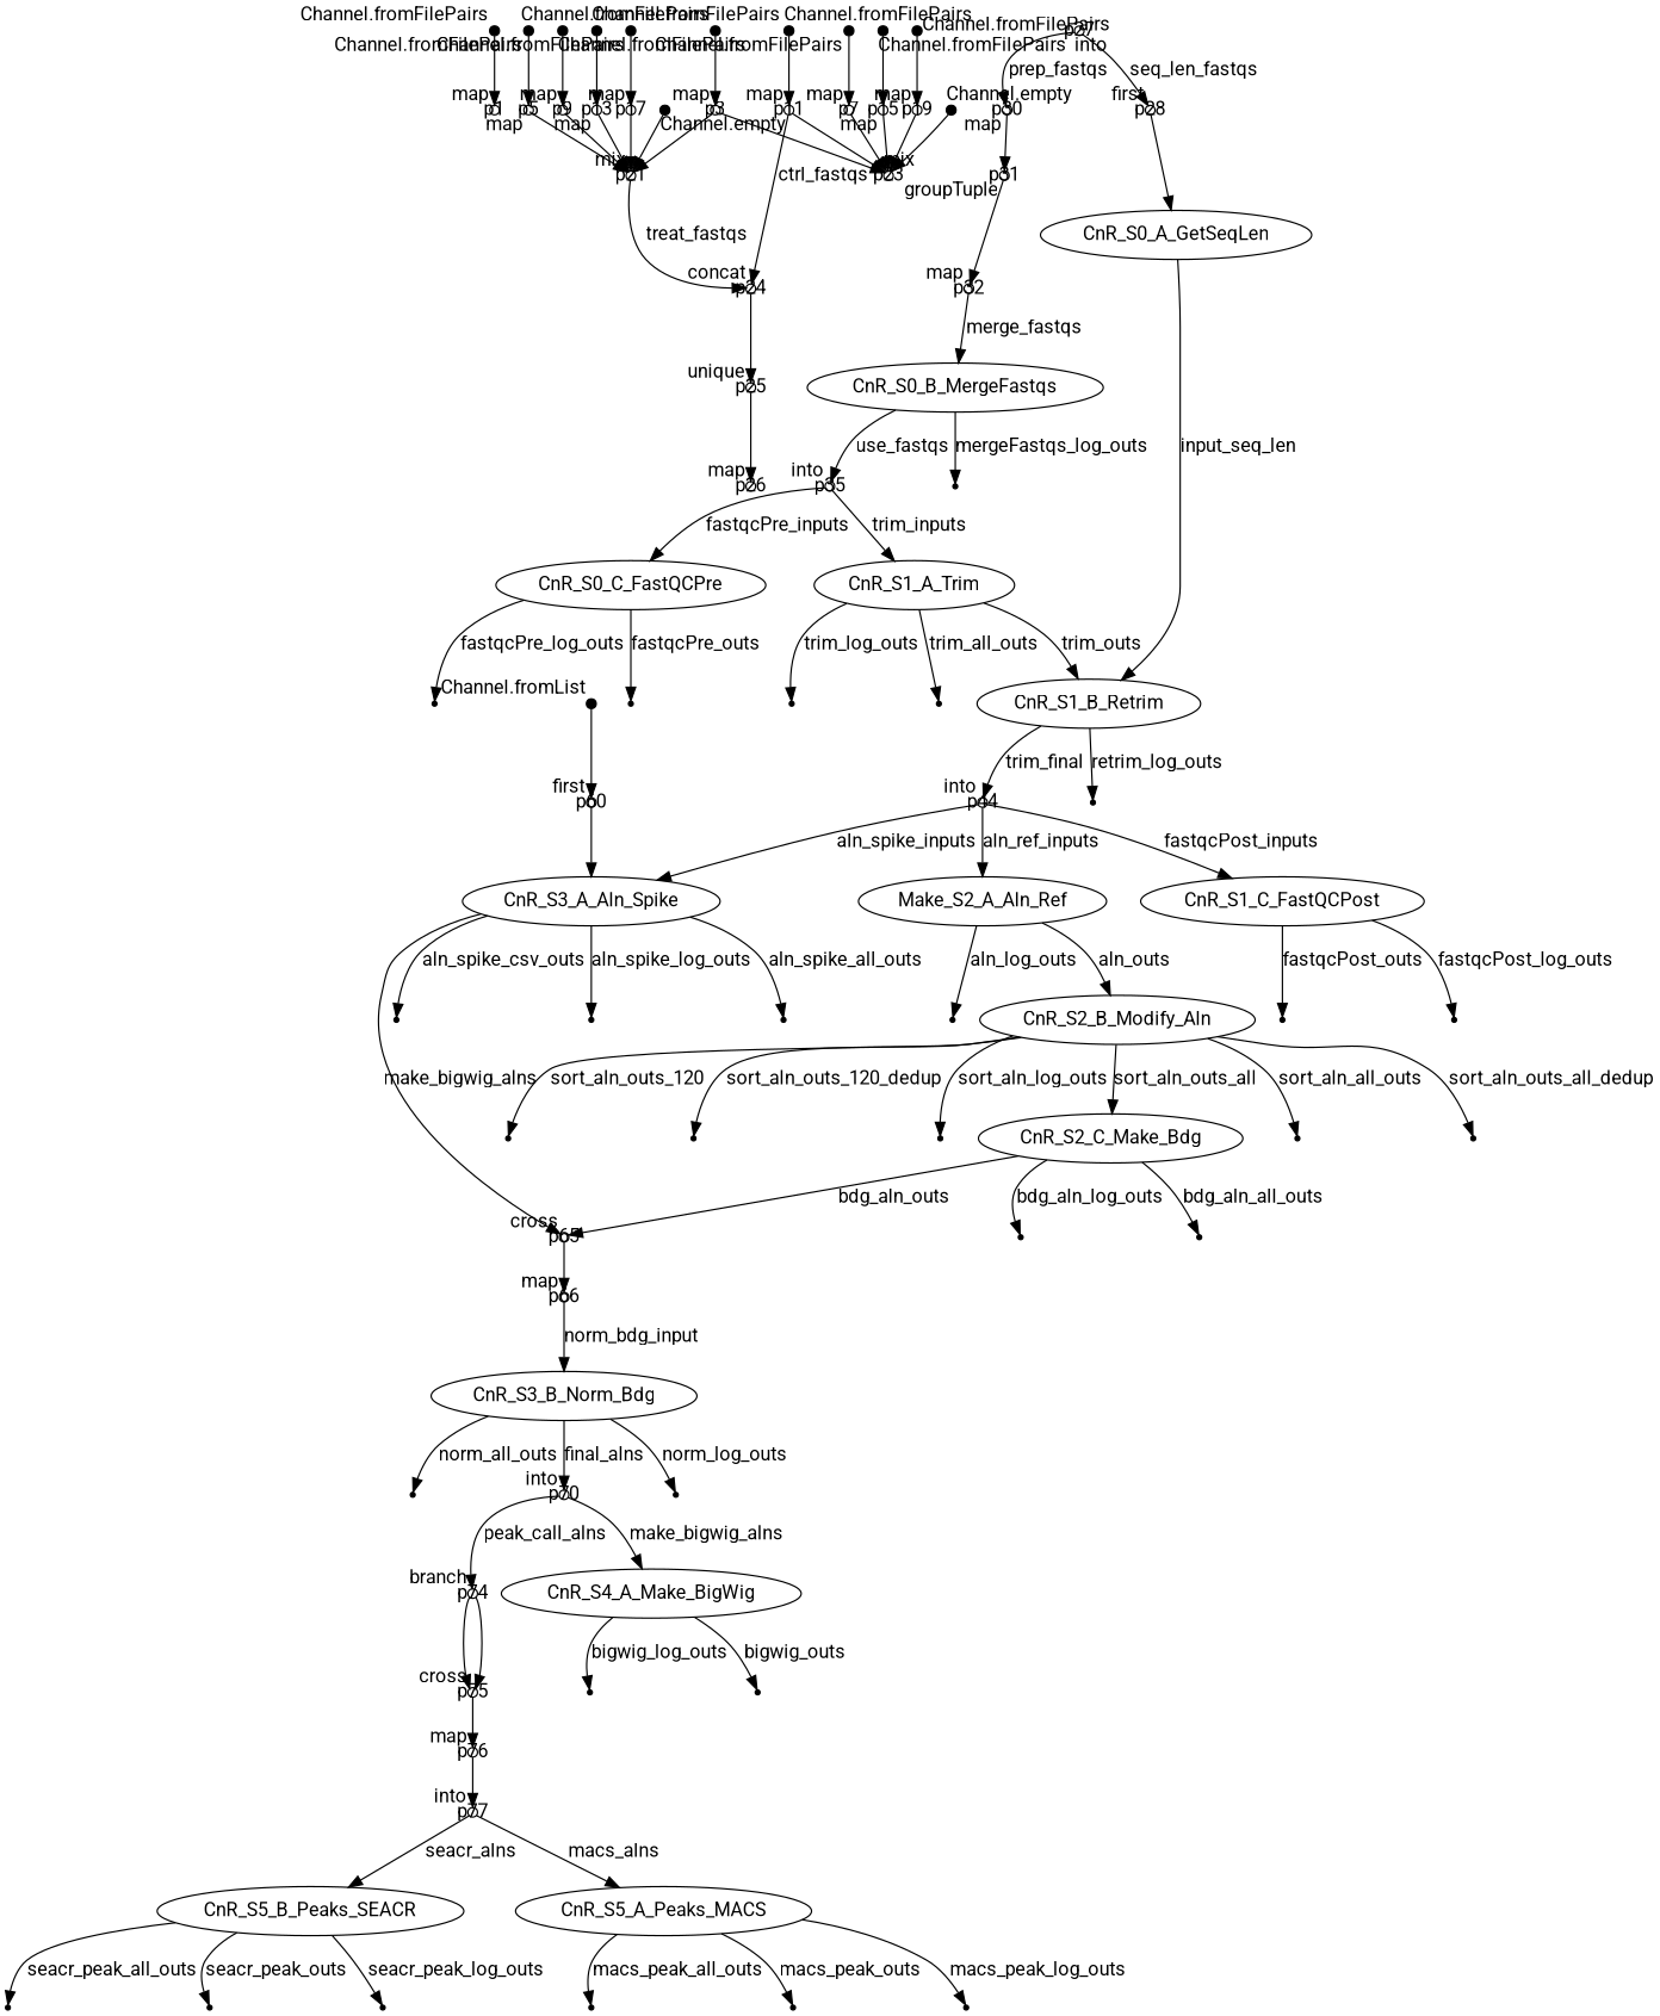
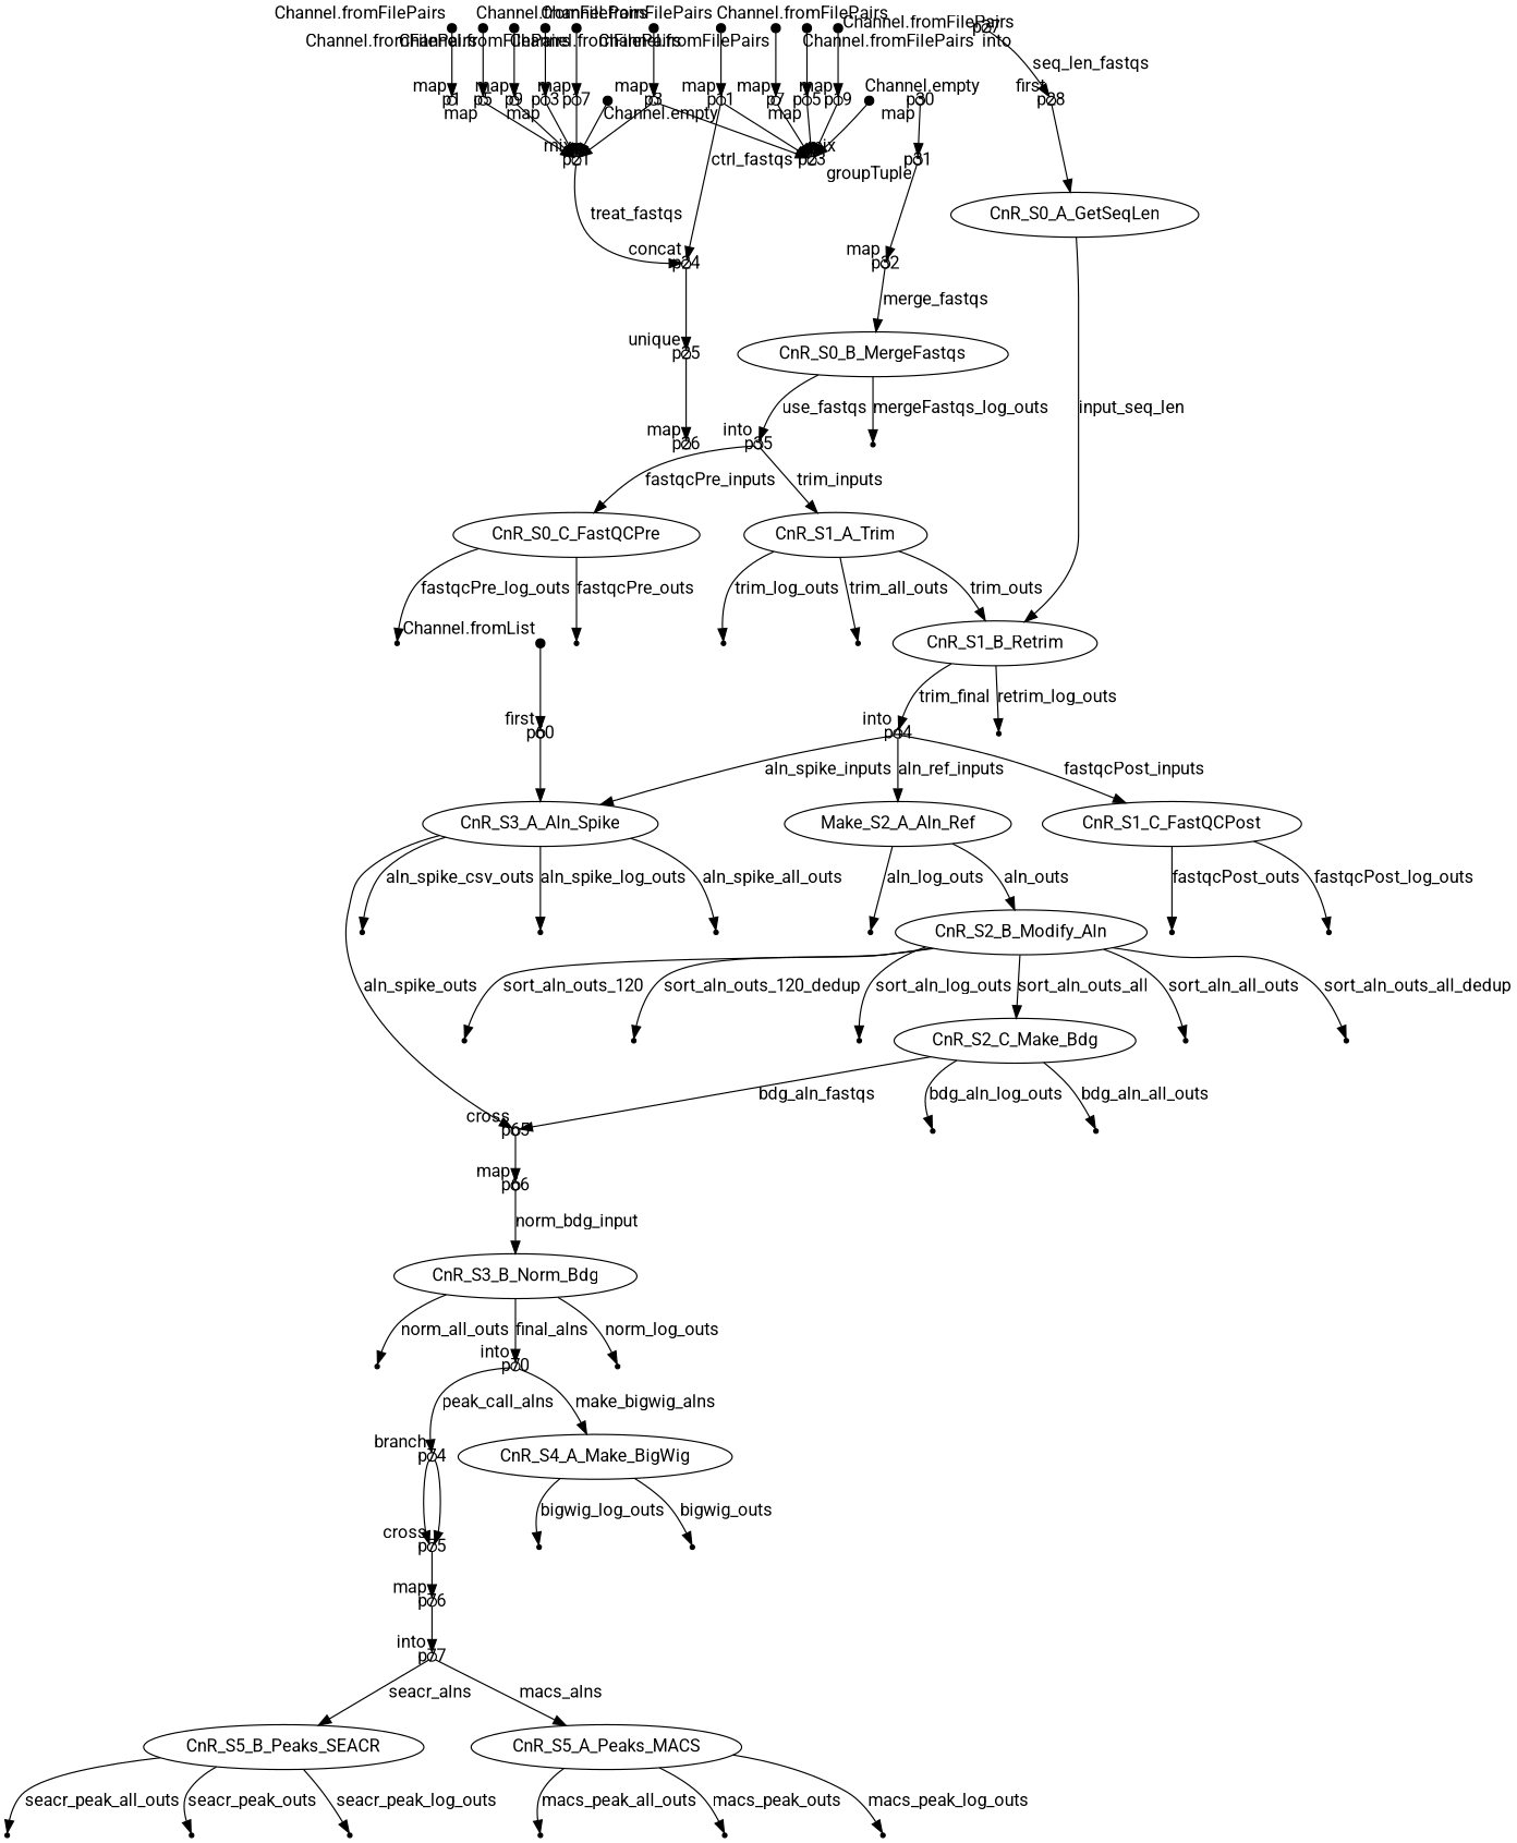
  digraph {
    fontname=Roboto
    node [fontname=Roboto shape=point]
    edge [fontname=Roboto]
    p0 [fixedsize=true width=0.1 xlabel="Channel.fromFilePairs"]
    p1 [fixedsize=true shape=circle width=0.1 xlabel=map]
    p21 [fixedsize=true shape=circle width=0.1 xlabel=mix]
    p24 [fixedsize=true shape=circle width=0.1 xlabel=concat]
    p25 [fixedsize=true shape=circle width=0.1 xlabel=unique]
    p2 [fixedsize=true width=0.1 xlabel="Channel.fromFilePairs"]
    p3 [fixedsize=true shape=circle width=0.1 xlabel=map]
    p23 [fixedsize=true shape=circle width=0.1 xlabel=mix]
    p4 [fixedsize=true width=0.1 xlabel="Channel.fromFilePairs"]
    p5 [fixedsize=true shape=circle width=0.1 xlabel=map]
    p6 [fixedsize=true width=0.1 xlabel="Channel.fromFilePairs"]
    p7 [fixedsize=true shape=circle width=0.1 xlabel=map]
    p8 [fixedsize=true width=0.1 xlabel="Channel.fromFilePairs"]
    p9 [fixedsize=true shape=circle width=0.1 xlabel=map]
    p10 [fixedsize=true width=0.1 xlabel="Channel.fromFilePairs"]
    p11 [fixedsize=true shape=circle width=0.1 xlabel=map]
    p12 [fixedsize=true width=0.1 xlabel="Channel.fromFilePairs"]
    p13 [fixedsize=true shape=circle width=0.1 xlabel=map]
    p14 [fixedsize=true width=0.1 xlabel="Channel.fromFilePairs"]
    p15 [fixedsize=true shape=circle width=0.1 xlabel=map]
    p16 [fixedsize=true width=0.1 xlabel="Channel.fromFilePairs"]
    p17 [fixedsize=true shape=circle width=0.1 xlabel=map]
    p18 [fixedsize=true width=0.1 xlabel="Channel.fromFilePairs"]
    p19 [fixedsize=true shape=circle width=0.1 xlabel=map]
    p20 [fixedsize=true width=0.1 xlabel="Channel.empty"]
    p26 [fixedsize=true shape=circle width=0.1 xlabel=map]
    p22 [fixedsize=true width=0.1 xlabel="Channel.empty"]
    p27 [fixedsize=true shape=circle width=0.1 xlabel=into]
    p30 [fixedsize=true shape=circle width=0.1 xlabel=map]
    p28 [fixedsize=true shape=circle width=0.1 xlabel=first]
    p31 [fixedsize=true shape=circle width=0.1 xlabel=groupTuple]
    n32 [label=CnR_S0_A_GetSeqLen shape=""]
    p32 [fixedsize=true shape=circle width=0.1 xlabel=map]
    n34 [label=CnR_S1_B_Retrim shape=""]
    p44 [fixedsize=true shape=circle width=0.1 xlabel=into]
    p43
    n37 [label=CnR_S1_C_FastQCPost shape=""]
    n38 [label=Make_S2_A_Aln_Ref shape=""]
    n39 [label=CnR_S3_A_Aln_Spike shape=""]
    n40 [label=CnR_S0_B_MergeFastqs shape=""]
    p35 [fixedsize=true shape=circle width=0.1 xlabel=into]
    p34
    n43 [label=CnR_S0_C_FastQCPre shape=""]
    n44 [label=CnR_S1_A_Trim shape=""]
    p38
    p37
    p41
    p40
    p47
    p46
    n51 [label=CnR_S2_B_Modify_Aln shape=""]
    p49
    p65 [fixedsize=true shape=circle width=0.1 xlabel=cross]
    p64
    p63
    p62
    p55
    n58 [label=CnR_S2_C_Make_Bdg shape=""]
    p54
    p53
    p52
    p51
    p66 [fixedsize=true shape=circle width=0.1 xlabel=map]
    p58
    p57
    n66 [label=CnR_S3_B_Norm_Bdg shape=""]
    p59 [fixedsize=true width=0.1 xlabel="Channel.fromList"]
    p60 [fixedsize=true shape=circle width=0.1 xlabel=first]
    p69
    p70 [fixedsize=true shape=circle width=0.1 xlabel=into]
    p68
    p74 [fixedsize=true shape=circle width=0.1 xlabel=branch]
    n73 [label=CnR_S4_A_Make_BigWig shape=""]
    p75 [fixedsize=true shape=circle width=0.1 xlabel=cross]
    p73
    p72
    p76 [fixedsize=true shape=circle width=0.1 xlabel=map]
    p77 [fixedsize=true shape=circle width=0.1 xlabel=into]
    n79 [label=CnR_S5_B_Peaks_SEACR shape=""]
    n80 [label=CnR_S5_A_Peaks_MACS shape=""]
    p85
    p84
    p83
    p81
    p80
    p79
    p0 -> p1
    p21 -> p24 [label=treat_fastqs]
    p24 -> p25
    p25 -> p26
    p2 -> p3
    p3 -> p21
    p3 -> p23
    p4 -> p5
    p5 -> p21
    p6 -> p7
    p7 -> p23
    p8 -> p9
    p9 -> p21
    p10 -> p11
    p11 -> p24 [label=ctrl_fastqs]
    p11 -> p23
    p12 -> p13
    p13 -> p21
    p14 -> p15
    p15 -> p23
    p16 -> p17
    p17 -> p21
    p18 -> p19
    p19 -> p23
    p20 -> p21
    p22 -> p23
-   p27 -> p30 [label=prep_fastqs]
    p27 -> p28 [label=seq_len_fastqs]
    p30 -> p31
    p28 -> n32
    p31 -> p32
    n32 -> n34 [label=input_seq_len]
    p32 -> n40 [label=merge_fastqs]
    n34 -> p44 [label=trim_final]
    n34 -> p43 [label=retrim_log_outs]
    p44 -> n37 [label=fastqcPost_inputs]
    p44 -> n38 [label=aln_ref_inputs]
    p44 -> n39 [label=aln_spike_inputs]
    n37 -> p47 [label=fastqcPost_outs]
    n37 -> p46 [label=fastqcPost_log_outs]
    n38 -> n51 [label=aln_outs]
    n38 -> p49 [label=aln_log_outs]
-   n39 -> p65 [label=make_bigwig_alns]
+   n39 -> p65 [label=aln_spike_outs]
    n39 -> p64 [label=aln_spike_all_outs]
    n39 -> p63 [label=aln_spike_csv_outs]
    n39 -> p62 [label=aln_spike_log_outs]
    n40 -> p35 [label=use_fastqs]
    n40 -> p34 [label=mergeFastqs_log_outs]
    p35 -> n43 [label=fastqcPre_inputs]
    p35 -> n44 [label=trim_inputs]
    n43 -> p38 [label=fastqcPre_outs]
    n43 -> p37 [label=fastqcPre_log_outs]
    n44 -> n34 [label=trim_outs]
    n44 -> p41 [label=trim_all_outs]
    n44 -> p40 [label=trim_log_outs]
    n51 -> p55 [label=sort_aln_all_outs]
    n51 -> n58 [label=sort_aln_outs_all]
    n51 -> p54 [label=sort_aln_outs_all_dedup]
    n51 -> p53 [label=sort_aln_outs_120]
    n51 -> p52 [label=sort_aln_outs_120_dedup]
    n51 -> p51 [label=sort_aln_log_outs]
    p65 -> p66
-   n58 -> p65 [label=bdg_aln_outs]
+   n58 -> p65 [label=bdg_aln_fastqs]
    n58 -> p58 [label=bdg_aln_all_outs]
    n58 -> p57 [label=bdg_aln_log_outs]
    p66 -> n66 [label=norm_bdg_input]
    n66 -> p69 [label=norm_all_outs]
    n66 -> p70 [label=final_alns]
    n66 -> p68 [label=norm_log_outs]
    p59 -> p60
    p60 -> n39
    p70 -> p74 [label=peak_call_alns]
    p70 -> n73 [label=make_bigwig_alns]
    p74 -> p75
    p74 -> p75
    n73 -> p73 [label=bigwig_outs]
    n73 -> p72 [label=bigwig_log_outs]
    p75 -> p76
    p76 -> p77
    p77 -> n79 [label=seacr_alns]
    p77 -> n80 [label=macs_alns]
    n79 -> p85 [label=seacr_peak_all_outs]
    n79 -> p84 [label=seacr_peak_outs]
    n79 -> p83 [label=seacr_peak_log_outs]
    n80 -> p81 [label=macs_peak_all_outs]
    n80 -> p80 [label=macs_peak_outs]
    n80 -> p79 [label=macs_peak_log_outs]
  }
